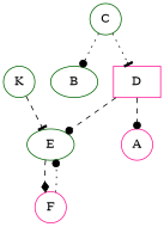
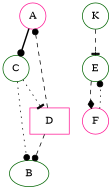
  digraph {
    node [color=darkgreen shape=circle]
    edge [arrowhead=dot style=dashed]
    n1 [color=deeppink label=A]
    n2 [label=C]
    n3 [label=B shape=ellipse]
    n4 [color=deeppink label=D shape=box]
-   n5 [label=E shape=ellipse]
+   n5 [label=E]
    n6 [color=deeppink label=F]
    n7 [label=K]
+   n1 -> n2 [style=bold]
    n2 -> n3 [style=dotted]
    n2 -> n4 [arrowhead=tee style=dotted]
    n4 -> n1
-   n4 -> n5
+   n4 -> n3
    n5 -> n6 [arrowhead=diamond]
    n6 -> n5 [style=dotted]
    n7 -> n5 [arrowhead=tee]
  }
